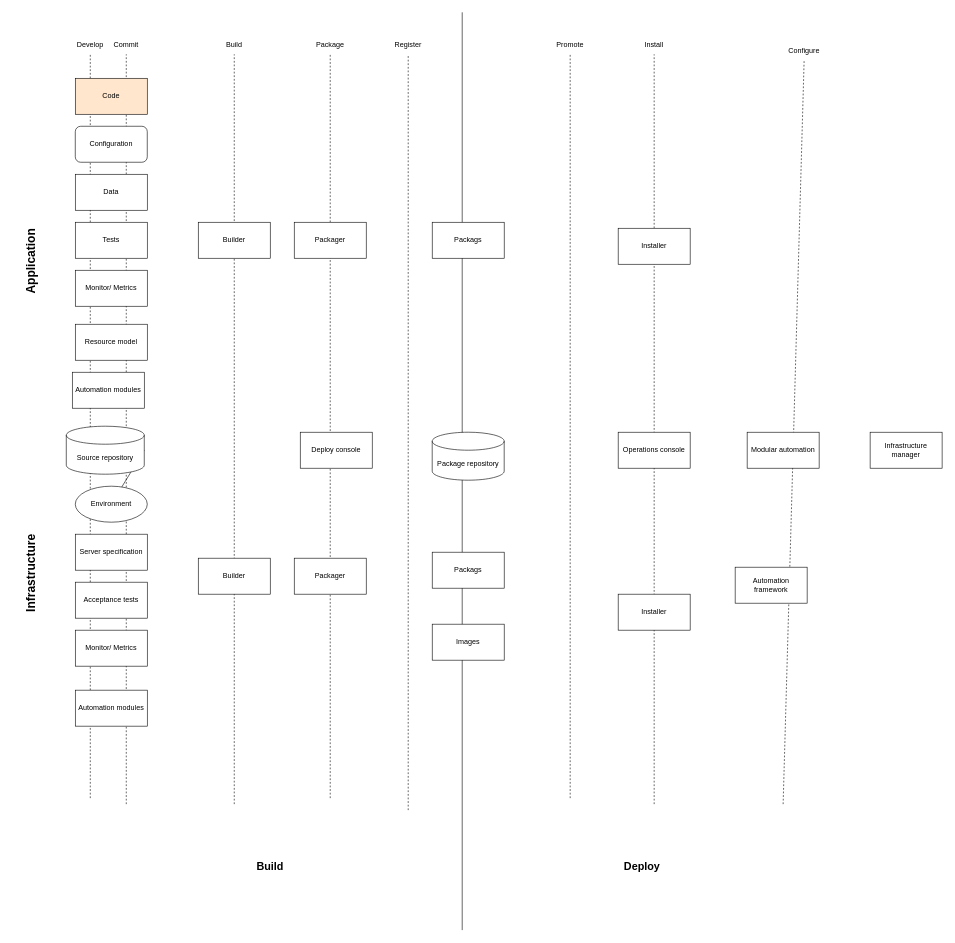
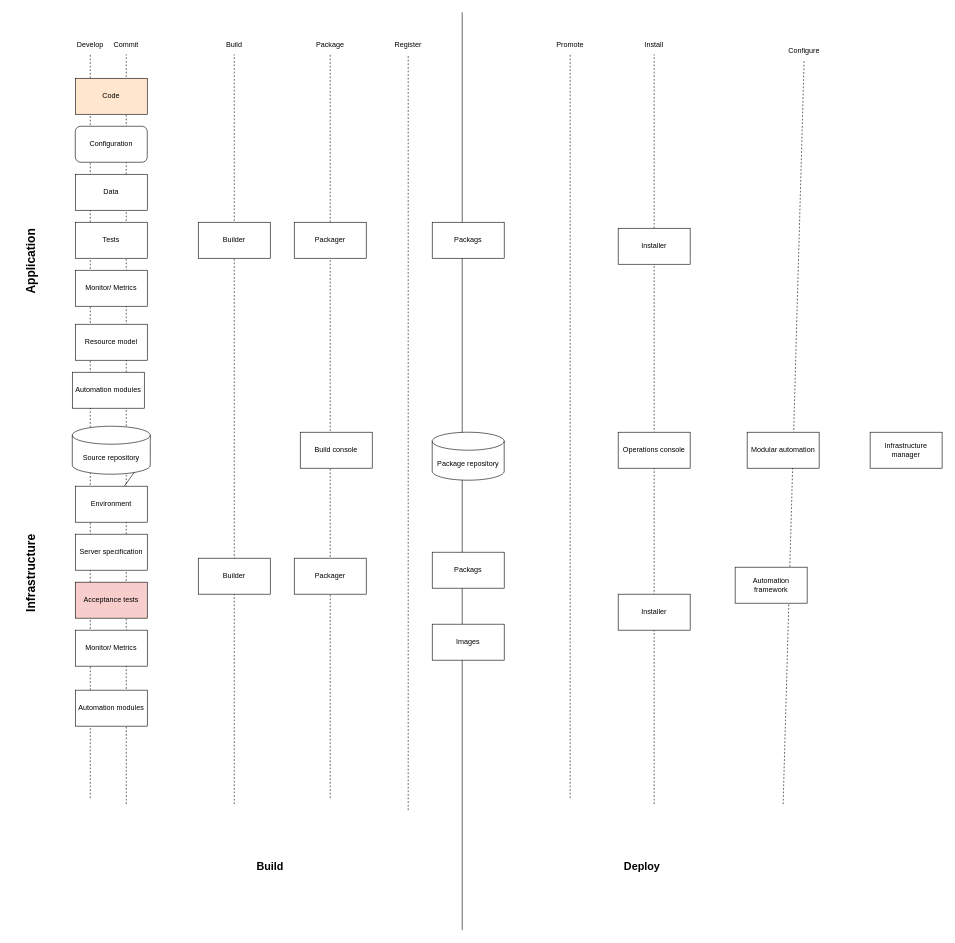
  <mxCell id="0" />
  <mxCell id="1" parent="0" />
  <mxCell id="2" value="" style="endArrow=none;html=1;rounded=0;exitX=1;exitY=0.5;exitDx=0;exitDy=0;exitPerimeter=0;" edge="1" parent="1" source="13" target="14"><mxGeometry width="50" height="50" relative="1" as="geometry"><mxPoint x="1310" y="750" as="sourcePoint" /><mxPoint x="1360" y="700" as="targetPoint" /></mxGeometry></mxCell>
  <mxCell id="3" value="" style="endArrow=none;dashed=1;html=1;rounded=0;entryX=0.5;entryY=1;entryDx=0;entryDy=0;" edge="1" parent="1" target="47"><mxGeometry width="50" height="50" relative="1" as="geometry"><mxPoint x="1305" y="1340" as="sourcePoint" /><mxPoint x="1360" y="500" as="targetPoint" /></mxGeometry></mxCell>
  <mxCell id="4" value="" style="endArrow=none;dashed=1;html=1;rounded=0;entryX=0.5;entryY=1;entryDx=0;entryDy=0;" edge="1" parent="1" target="46"><mxGeometry width="50" height="50" relative="1" as="geometry"><mxPoint x="1090" y="1340" as="sourcePoint" /><mxPoint x="1110" y="490" as="targetPoint" /></mxGeometry></mxCell>
  <mxCell id="5" value="" style="endArrow=none;html=1;rounded=0;" edge="1" parent="1"><mxGeometry width="50" height="50" relative="1" as="geometry"><mxPoint x="770" y="1550" as="sourcePoint" /><mxPoint x="770" as="targetPoint" y="20" /></mxGeometry></mxCell>
  <mxCell id="6" value="" style="endArrow=none;dashed=1;html=1;rounded=0;entryX=0.5;entryY=1;entryDx=0;entryDy=0;" edge="1" parent="1" target="37"><mxGeometry width="50" height="50" relative="1" as="geometry"><mxPoint x="550" y="1330" as="sourcePoint" /><mxPoint x="180" y="120" as="targetPoint" /></mxGeometry></mxCell>
  <mxCell id="7" value="" style="endArrow=none;dashed=1;html=1;rounded=0;entryX=0.5;entryY=1;entryDx=0;entryDy=0;" edge="1" parent="1" target="36"><mxGeometry width="50" height="50" relative="1" as="geometry"><mxPoint x="390" y="1340" as="sourcePoint" /><mxPoint x="170" y="110" as="targetPoint" /></mxGeometry></mxCell>
  <mxCell id="8" value="" style="endArrow=none;dashed=1;html=1;rounded=0;entryX=0.5;entryY=1;entryDx=0;entryDy=0;" edge="1" parent="1" target="18"><mxGeometry width="50" height="50" relative="1" as="geometry"><mxPoint x="210" y="1340" as="sourcePoint" /><mxPoint x="160" y="100" as="targetPoint" /></mxGeometry></mxCell>
  <mxCell id="9" value="" style="endArrow=none;dashed=1;html=1;rounded=0;entryX=0.5;entryY=1;entryDx=0;entryDy=0;" edge="1" parent="1" target="19"><mxGeometry width="50" height="50" relative="1" as="geometry"><mxPoint x="150" y="1330" as="sourcePoint" /><mxPoint x="500" y="510" as="targetPoint" /></mxGeometry></mxCell>
  <mxCell id="10" value="Code" style="rounded=0;whiteSpace=wrap;html=1;fillColor=#ffe6cc;" vertex="1" parent="1"><mxGeometry x="125" y="130" width="120" height="60" as="geometry" /></mxCell>
  <mxCell id="11" value="Data" style="rounded=0;whiteSpace=wrap;html=1;" vertex="1" parent="1"><mxGeometry x="125" y="290" width="120" height="60" as="geometry" /></mxCell>
  <mxCell id="12" value="Resource model" style="rounded=0;whiteSpace=wrap;html=1;" vertex="1" parent="1"><mxGeometry x="125" y="540" width="120" height="60" as="geometry" /></mxCell>
- <mxCell id="13" value="Source repository" style="shape=cylinder3;whiteSpace=wrap;html=1;boundedLbl=1;backgroundOutline=1;size=15;" vertex="1" parent="1"><mxGeometry x="110" y="710" width="130" height="80" as="geometry" /></mxCell>
- <mxCell id="14" value="Environment" style="ellipse;whiteSpace=wrap;html=1;" vertex="1" parent="1"><mxGeometry x="125" y="810" width="120" height="60" as="geometry" /></mxCell>
+ <mxCell id="13" value="Source repository" style="shape=cylinder3;whiteSpace=wrap;html=1;boundedLbl=1;backgroundOutline=1;size=15;" vertex="1" parent="1"><mxGeometry x="120" y="710" width="130" height="80" as="geometry" /></mxCell>
+ <mxCell id="14" value="Environment" style="rounded=0;whiteSpace=wrap;html=1;" vertex="1" parent="1"><mxGeometry x="125" y="810" width="120" height="60" as="geometry" /></mxCell>
  <mxCell id="15" value="Server specification" style="rounded=0;whiteSpace=wrap;html=1;" vertex="1" parent="1"><mxGeometry x="125" y="890" width="120" height="60" as="geometry" /></mxCell>
- <mxCell id="16" value="Acceptance tests" style="rounded=0;whiteSpace=wrap;html=1;" vertex="1" parent="1"><mxGeometry x="125" y="970" width="120" height="60" as="geometry" /></mxCell>
+ <mxCell id="16" value="Acceptance tests" style="rounded=0;whiteSpace=wrap;html=1;fillColor=#f8cecc;" vertex="1" parent="1"><mxGeometry x="125" y="970" width="120" height="60" as="geometry" /></mxCell>
  <mxCell id="17" value="Automation modules" style="rounded=0;whiteSpace=wrap;html=1;" vertex="1" parent="1"><mxGeometry x="125" y="1150" width="120" height="60" as="geometry" /></mxCell>
  <mxCell id="18" value="Commit" style="text;html=1;strokeColor=none;fillColor=none;align=center;verticalAlign=middle;whiteSpace=wrap;rounded=0;" vertex="1" parent="1"><mxGeometry x="180" y="60" width="60" height="30" as="geometry" /></mxCell>
  <mxCell id="19" value="Develop" style="text;html=1;strokeColor=none;fillColor=none;align=center;verticalAlign=middle;whiteSpace=wrap;rounded=0;" vertex="1" parent="1"><mxGeometry x="120" y="60" width="60" height="30" as="geometry" /></mxCell>
  <mxCell id="20" value="Configuration" style="whiteSpace=wrap;html=1;rounded=1;" vertex="1" parent="1"><mxGeometry x="125" y="210" width="120" height="60" as="geometry" /></mxCell>
  <mxCell id="21" value="Tests" style="rounded=0;whiteSpace=wrap;html=1;" vertex="1" parent="1"><mxGeometry x="125" y="370" width="120" height="60" as="geometry" /></mxCell>
  <mxCell id="22" value="Monitor/ Metrics" style="rounded=0;whiteSpace=wrap;html=1;" vertex="1" parent="1"><mxGeometry x="125" y="450" width="120" height="60" as="geometry" /></mxCell>
  <mxCell id="23" value="Automation modules" style="rounded=0;whiteSpace=wrap;html=1;" vertex="1" parent="1"><mxGeometry x="120" y="620" width="120" height="60" as="geometry" /></mxCell>
  <mxCell id="24" value="Builder" style="rounded=0;whiteSpace=wrap;html=1;" vertex="1" parent="1"><mxGeometry x="330" y="370" width="120" height="60" as="geometry" /></mxCell>
  <mxCell id="25" value="Packager" style="rounded=0;whiteSpace=wrap;html=1;" vertex="1" parent="1"><mxGeometry x="490" y="370" width="120" height="60" as="geometry" /></mxCell>
  <mxCell id="26" value="Builder" style="rounded=0;whiteSpace=wrap;html=1;" vertex="1" parent="1"><mxGeometry x="330" y="930" width="120" height="60" as="geometry" /></mxCell>
  <mxCell id="27" value="Packager" style="rounded=0;whiteSpace=wrap;html=1;" vertex="1" parent="1"><mxGeometry x="490" y="930" width="120" height="60" as="geometry" /></mxCell>
- <mxCell id="28" value="Deploy console" style="rounded=0;whiteSpace=wrap;html=1;" vertex="1" parent="1"><mxGeometry x="500" y="720" width="120" height="60" as="geometry" /></mxCell>
+ <mxCell id="28" value="Build console" style="rounded=0;whiteSpace=wrap;html=1;" vertex="1" parent="1"><mxGeometry x="500" y="720" width="120" height="60" as="geometry" /></mxCell>
  <mxCell id="29" value="Monitor/ Metrics" style="rounded=0;whiteSpace=wrap;html=1;" vertex="1" parent="1"><mxGeometry x="125" y="1050" width="120" height="60" as="geometry" /></mxCell>
  <mxCell id="30" value="Installer" style="rounded=0;whiteSpace=wrap;html=1;" vertex="1" parent="1"><mxGeometry x="1030" y="380" width="120" height="60" as="geometry" /></mxCell>
  <mxCell id="31" value="Operations console" style="rounded=0;whiteSpace=wrap;html=1;" vertex="1" parent="1"><mxGeometry x="1030" y="720" width="120" height="60" as="geometry" /></mxCell>
  <mxCell id="32" value="Installer" style="rounded=0;whiteSpace=wrap;html=1;" vertex="1" parent="1"><mxGeometry x="1030" y="990" width="120" height="60" as="geometry" /></mxCell>
  <mxCell id="33" value="Modular automation" style="rounded=0;whiteSpace=wrap;html=1;" vertex="1" parent="1"><mxGeometry x="1245" y="720" width="120" height="60" as="geometry" /></mxCell>
  <mxCell id="34" value="Infrastructure manager" style="rounded=0;whiteSpace=wrap;html=1;" vertex="1" parent="1"><mxGeometry x="1450" y="720" width="120" height="60" as="geometry" /></mxCell>
  <mxCell id="35" value="Automation framework" style="rounded=0;whiteSpace=wrap;html=1;" vertex="1" parent="1"><mxGeometry x="1225" y="945" width="120" height="60" as="geometry" /></mxCell>
  <mxCell id="36" value="Build" style="text;html=1;strokeColor=none;fillColor=none;align=center;verticalAlign=middle;whiteSpace=wrap;rounded=0;" vertex="1" parent="1"><mxGeometry x="360" y="60" width="60" height="30" as="geometry" /></mxCell>
  <mxCell id="37" value="Package" style="text;html=1;strokeColor=none;fillColor=none;align=center;verticalAlign=middle;whiteSpace=wrap;rounded=0;" vertex="1" parent="1"><mxGeometry x="520" y="60" width="60" height="30" as="geometry" /></mxCell>
  <mxCell id="38" value="Register" style="text;html=1;strokeColor=none;fillColor=none;align=center;verticalAlign=middle;whiteSpace=wrap;rounded=0;" vertex="1" parent="1"><mxGeometry x="650" y="60" width="60" height="30" as="geometry" /></mxCell>
  <mxCell id="39" value="" style="endArrow=none;dashed=1;html=1;rounded=0;entryX=0.5;entryY=1;entryDx=0;entryDy=0;" edge="1" parent="1" target="38"><mxGeometry width="50" height="50" relative="1" as="geometry"><mxPoint x="680" y="1350" as="sourcePoint" /><mxPoint x="190" y="130" as="targetPoint" /></mxGeometry></mxCell>
  <mxCell id="40" value="Packags" style="rounded=0;whiteSpace=wrap;html=1;" vertex="1" parent="1"><mxGeometry x="720" y="370" width="120" height="60" as="geometry" /></mxCell>
  <mxCell id="41" value="Package repository" style="shape=cylinder3;whiteSpace=wrap;html=1;boundedLbl=1;backgroundOutline=1;size=15;" vertex="1" parent="1"><mxGeometry x="720" y="720" width="120" height="80" as="geometry" /></mxCell>
  <mxCell id="42" value="Packags" style="rounded=0;whiteSpace=wrap;html=1;" vertex="1" parent="1"><mxGeometry x="720" y="920" width="120" height="60" as="geometry" /></mxCell>
  <mxCell id="43" value="Images" style="rounded=0;whiteSpace=wrap;html=1;" vertex="1" parent="1"><mxGeometry x="720" y="1040" width="120" height="60" as="geometry" /></mxCell>
  <mxCell id="44" value="Promote" style="text;html=1;strokeColor=none;fillColor=none;align=center;verticalAlign=middle;whiteSpace=wrap;rounded=0;" vertex="1" parent="1"><mxGeometry x="920" y="60" width="60" height="30" as="geometry" /></mxCell>
  <mxCell id="45" value="" style="endArrow=none;dashed=1;html=1;rounded=0;entryX=0.5;entryY=1;entryDx=0;entryDy=0;" edge="1" parent="1" target="44"><mxGeometry width="50" height="50" relative="1" as="geometry"><mxPoint x="950" y="1330" as="sourcePoint" /><mxPoint x="1050" y="370" as="targetPoint" /></mxGeometry></mxCell>
  <mxCell id="46" value="Install" style="text;html=1;strokeColor=none;fillColor=none;align=center;verticalAlign=middle;whiteSpace=wrap;rounded=0;" vertex="1" parent="1"><mxGeometry x="1060" y="60" width="60" height="30" as="geometry" /></mxCell>
  <mxCell id="47" value="Configure" style="text;html=1;strokeColor=none;fillColor=none;align=center;verticalAlign=middle;whiteSpace=wrap;rounded=0;" vertex="1" parent="1"><mxGeometry x="1310" y="70" width="60" height="30" as="geometry" /></mxCell>
  <mxCell id="48" value="&lt;b&gt;&lt;font style=&quot;font-size: 18px;&quot;&gt;Build&lt;/font&gt;&lt;/b&gt;" style="text;html=1;strokeColor=none;fillColor=none;align=center;verticalAlign=middle;whiteSpace=wrap;rounded=0;" vertex="1" parent="1"><mxGeometry x="420" y="1430" width="60" height="30" as="geometry" /></mxCell>
  <mxCell id="49" value="&lt;b&gt;&lt;font style=&quot;font-size: 18px;&quot;&gt;Deploy&lt;/font&gt;&lt;/b&gt;" style="text;html=1;strokeColor=none;fillColor=none;align=center;verticalAlign=middle;whiteSpace=wrap;rounded=0;" vertex="1" parent="1"><mxGeometry x="1040" y="1430" width="60" height="30" as="geometry" /></mxCell>
  <mxCell id="50" value="&lt;b&gt;&lt;font style=&quot;font-size: 20px;&quot;&gt;Infrastructure&lt;/font&gt;&lt;/b&gt;" style="text;html=1;strokeColor=none;fillColor=none;align=center;verticalAlign=middle;whiteSpace=wrap;rounded=0;rotation=-90;" vertex="1" parent="1"><mxGeometry x="20" y="940" width="60" height="30" as="geometry" /></mxCell>
  <mxCell id="51" value="&lt;b&gt;&lt;font style=&quot;font-size: 20px;&quot;&gt;Application&lt;/font&gt;&lt;/b&gt;" style="text;html=1;strokeColor=none;fillColor=none;align=center;verticalAlign=middle;whiteSpace=wrap;rounded=0;rotation=-90;" vertex="1" parent="1"><mxGeometry x="20" y="420" width="60" height="30" as="geometry" /></mxCell>
